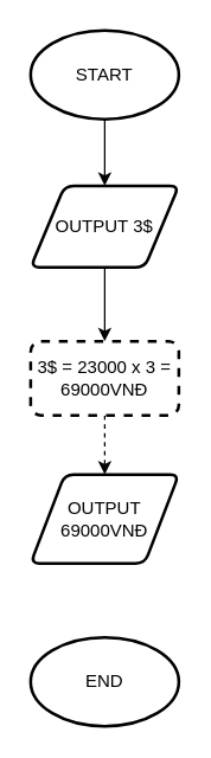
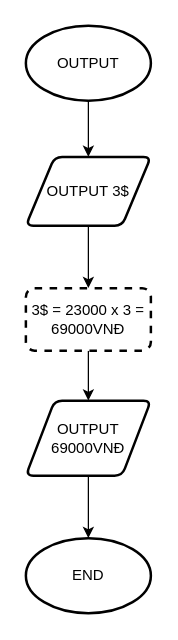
  <mxCell id="0" />
  <mxCell id="1" parent="0" />
  <mxCell id="2" style="edgeStyle=orthogonalEdgeStyle;rounded=0;orthogonalLoop=1;jettySize=auto;html=1;entryX=0.5;entryY=0;entryDx=0;entryDy=0;" edge="1" parent="1" source="3" target="6"><mxGeometry relative="1" as="geometry" /></mxCell>
- <mxCell id="3" value="START" style="strokeWidth=2;html=1;shape=mxgraph.flowchart.start_1;whiteSpace=wrap;" vertex="1" parent="1"><mxGeometry x="20" y="20" width="100" height="60" as="geometry" /></mxCell>
+ <mxCell id="3" value="OUTPUT" style="strokeWidth=2;html=1;shape=mxgraph.flowchart.start_1;whiteSpace=wrap;" vertex="1" parent="1"><mxGeometry x="20" y="20" width="100" height="60" as="geometry" /></mxCell>
  <mxCell id="4" value="END" style="strokeWidth=2;html=1;shape=mxgraph.flowchart.start_1;whiteSpace=wrap;" vertex="1" parent="1"><mxGeometry x="20" y="430" width="100" height="60" as="geometry" /></mxCell>
  <mxCell id="5" style="edgeStyle=orthogonalEdgeStyle;rounded=0;orthogonalLoop=1;jettySize=auto;html=1;entryX=0.5;entryY=0;entryDx=0;entryDy=0;" edge="1" parent="1" source="6" target="8"><mxGeometry relative="1" as="geometry" /></mxCell>
  <mxCell id="6" value="OUTPUT 3$" style="shape=parallelogram;html=1;strokeWidth=2;perimeter=parallelogramPerimeter;whiteSpace=wrap;rounded=1;arcSize=12;size=0.23;" vertex="1" parent="1"><mxGeometry x="20" y="125" width="100" height="55" as="geometry" /></mxCell>
- <mxCell id="7" style="edgeStyle=orthogonalEdgeStyle;rounded=0;orthogonalLoop=1;jettySize=auto;html=1;entryX=0.5;entryY=0;entryDx=0;entryDy=0;dashed=1;" edge="1" parent="1" source="8" target="10"><mxGeometry relative="1" as="geometry" /></mxCell>
+ <mxCell id="7" style="edgeStyle=orthogonalEdgeStyle;rounded=0;orthogonalLoop=1;jettySize=auto;html=1;entryX=0.5;entryY=0;entryDx=0;entryDy=0;" edge="1" parent="1" source="8" target="10"><mxGeometry relative="1" as="geometry" /></mxCell>
  <mxCell id="8" value="3$ = 23000 x 3 = 69000VNĐ" style="rounded=1;whiteSpace=wrap;html=1;absoluteArcSize=1;arcSize=14;strokeWidth=2;dashed=1;" vertex="1" parent="1"><mxGeometry x="20" y="230" width="100" height="50" as="geometry" /></mxCell>
+ <mxCell id="9" style="edgeStyle=orthogonalEdgeStyle;rounded=0;orthogonalLoop=1;jettySize=auto;html=1;entryX=0.5;entryY=0;entryDx=0;entryDy=0;entryPerimeter=0;" edge="1" parent="1" source="10" target="4"><mxGeometry relative="1" as="geometry" /></mxCell>
  <mxCell id="10" value="OUTPUT 69000VNĐ" style="shape=parallelogram;html=1;strokeWidth=2;perimeter=parallelogramPerimeter;whiteSpace=wrap;rounded=1;arcSize=12;size=0.23;" vertex="1" parent="1"><mxGeometry x="20" y="320" width="100" height="60" as="geometry" /></mxCell>
